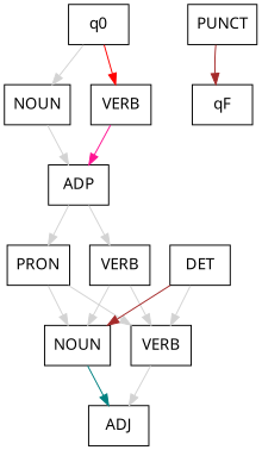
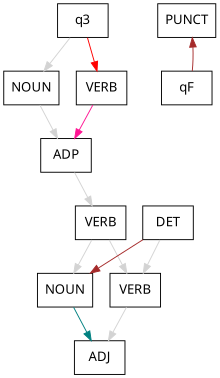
  digraph {
    fontname="Noto Sans"
    rankdir=TB
    node [fontname="Noto Sans" shape=rectangle]
    edge [color=lightgrey fontname="Noto Sans"]
-   n1 [label=q0]
+   n1 [label=q3]
    n2 [label=NOUN]
    n3 [label=VERB]
    n4 [label=ADP]
    n5 [label=VERB]
-   n6 [label=PRON]
    n7 [label=NOUN]
    n8 [label=VERB]
    n9 [label=DET]
    n10 [label=ADJ]
    n11 [label=PUNCT]
    n12 [label=qF]
    n1 -> n2
    n1 -> n3 [color=red]
    n2 -> n4
    n3 -> n4 [color=deeppink]
    n4 -> n5
-   n4 -> n6
    n5 -> n7
    n5 -> n8
-   n6 -> n7
-   n6 -> n8
    n7 -> n10 [color=teal]
    n8 -> n10
    n9 -> n7 [color=brown]
    n9 -> n8
-   n11 -> n12 [color=brown]
+   n12 -> n11 [color=brown]
  }
